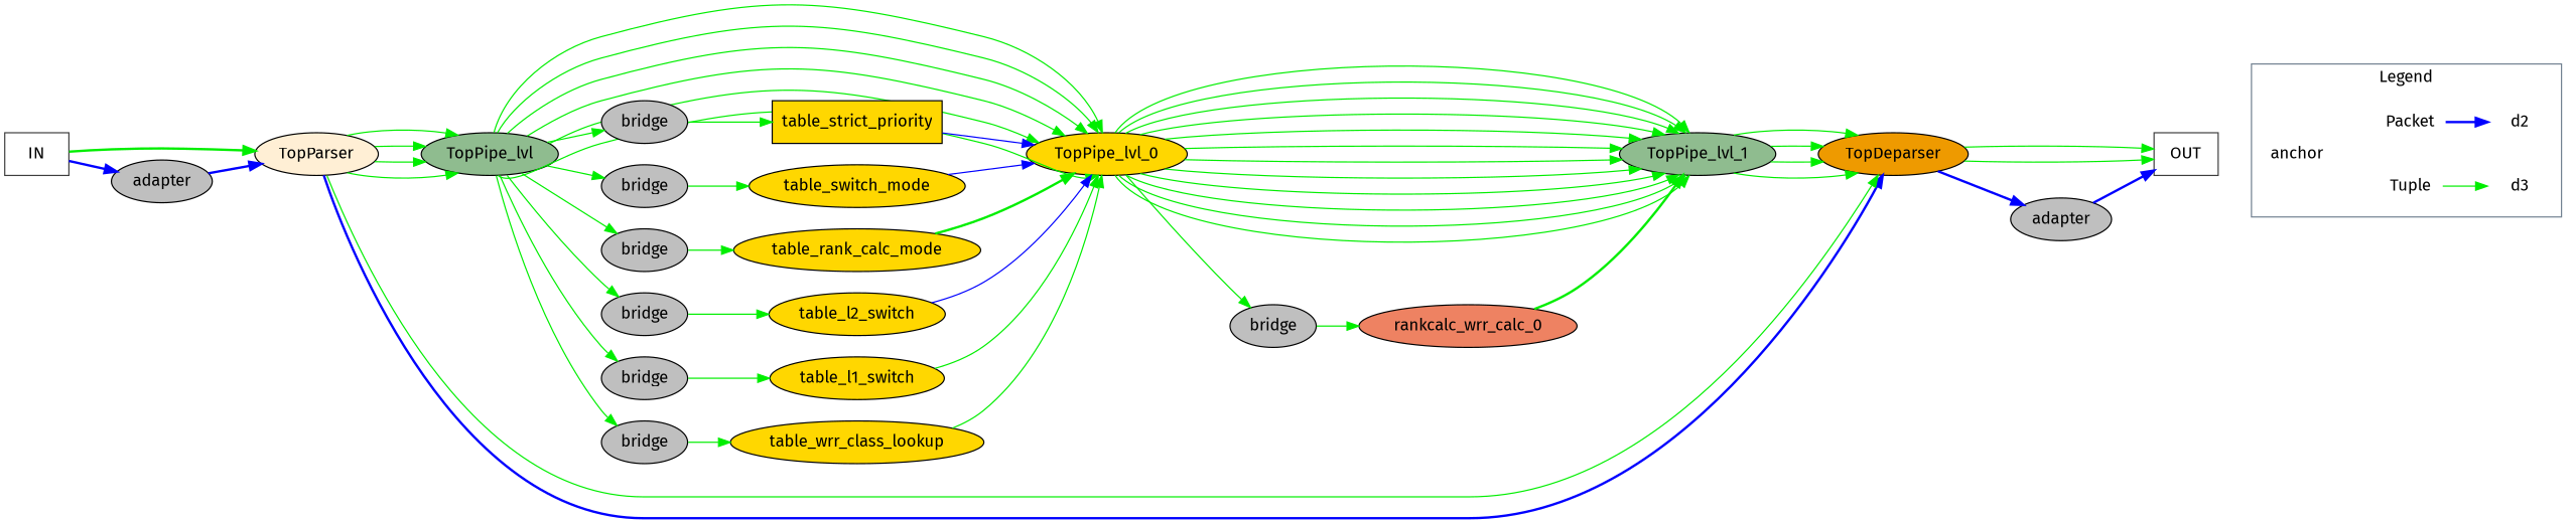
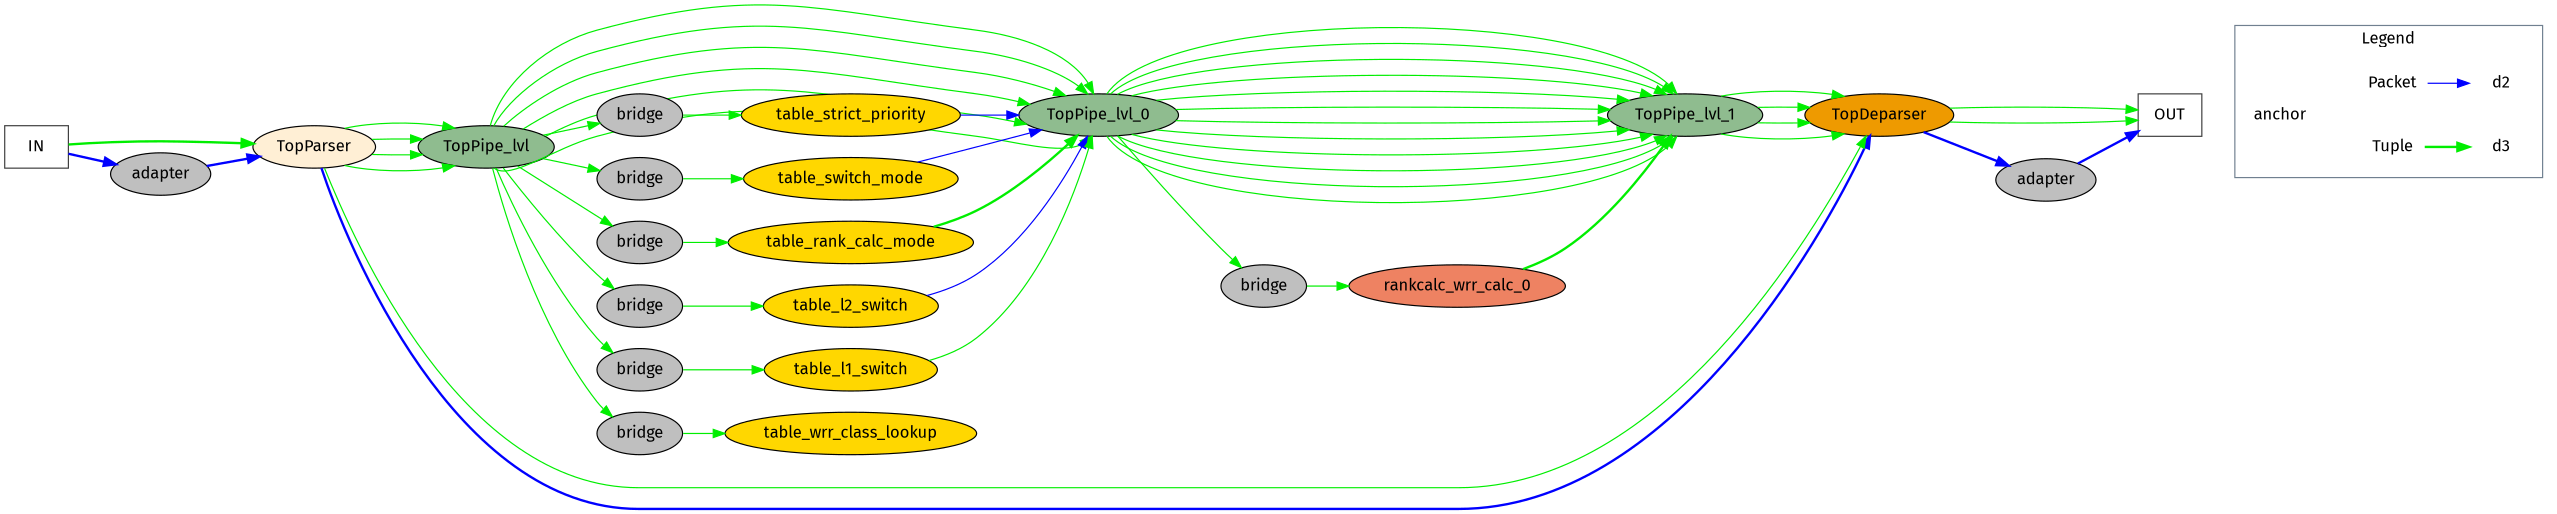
  digraph {
    fontname="Fira Sans"
    rankdir=LR
    node [fontname="Fira Sans" fillcolor=gray75 style=filled]
    edge [color=green2 fontname="Fira Sans"]
    n1 [label=Tuple shape=plaintext fillcolor="" style=""]
    d3 [shape=plaintext fillcolor="" style=""]
    n3 [label=Packet shape=plaintext fillcolor="" style=""]
    d2 [shape=plaintext fillcolor="" style=""]
    anchor [shape=plaintext fillcolor="" style=""]
    n6 [color=gray24 label=IN shape=box fillcolor="" style=""]
    TopParser [fillcolor=papayawhip]
    n8 [label=adapter]
    TopPipe_lvl [fillcolor=darkseagreen]
    TopDeparser [fillcolor=orange2]
    n11 [color=gray24 label=OUT shape=box fillcolor="" style=""]
-   TopPipe_lvl_0 [fillcolor=gold]
+   TopPipe_lvl_0 [fillcolor=darkseagreen]
    n13 [label=bridge]
    n14 [label=bridge]
    n15 [label=bridge]
    n16 [label=bridge]
    n17 [label=bridge]
    n18 [label=bridge]
    n19 [label=adapter]
    TopPipe_lvl_1 [fillcolor=darkseagreen]
    n21 [label=bridge]
-   table_strict_priority [fillcolor=gold shape=box]
+   table_strict_priority [fillcolor=gold]
    table_switch_mode [fillcolor=gold]
    table_rank_calc_mode [fillcolor=gold]
    table_l2_switch [fillcolor=gold]
    table_l1_switch [fillcolor=gold]
    table_wrr_class_lookup [fillcolor=gold]
    rankcalc_wrr_calc_0 [fillcolor=salmon2]
    subgraph cluster_1 {
      color=SlateGray
      label=Legend
      n1
      d3
      n3
      d2
      anchor
    }
-   n1 -> d3
-   n3 -> d2 [color=blue style=bold]
+   n1 -> d3 [style=bold]
+   n3 -> d2 [color=blue style=solid]
    anchor -> n1 [style=invis color=""]
    anchor -> n3 [style=invis color=""]
    n6 -> TopParser [style=bold]
    n6 -> n8 [color=blue style=bold]
    TopParser -> TopPipe_lvl
    TopParser -> TopPipe_lvl
    TopParser -> TopPipe_lvl
    TopParser -> TopPipe_lvl
    TopParser -> TopDeparser [color=blue style=bold]
    TopParser -> TopDeparser
    n8 -> TopParser [color=blue style=bold]
    TopPipe_lvl -> TopPipe_lvl_0
    TopPipe_lvl -> TopPipe_lvl_0
    TopPipe_lvl -> TopPipe_lvl_0
    TopPipe_lvl -> TopPipe_lvl_0
    TopPipe_lvl -> TopPipe_lvl_0
    TopPipe_lvl -> TopPipe_lvl_0
    TopPipe_lvl -> n13
    TopPipe_lvl -> n14
    TopPipe_lvl -> n15
    TopPipe_lvl -> n16
    TopPipe_lvl -> n17
    TopPipe_lvl -> n18
    TopDeparser -> n11
    TopDeparser -> n11
    TopDeparser -> n19 [color=blue style=bold]
    n11 -> anchor [style=invis color=""]
    TopPipe_lvl_0 -> TopPipe_lvl_1
    TopPipe_lvl_0 -> TopPipe_lvl_1
    TopPipe_lvl_0 -> TopPipe_lvl_1
    TopPipe_lvl_0 -> TopPipe_lvl_1
    TopPipe_lvl_0 -> TopPipe_lvl_1
    TopPipe_lvl_0 -> TopPipe_lvl_1
    TopPipe_lvl_0 -> TopPipe_lvl_1
    TopPipe_lvl_0 -> TopPipe_lvl_1
    TopPipe_lvl_0 -> TopPipe_lvl_1
    TopPipe_lvl_0 -> TopPipe_lvl_1
    TopPipe_lvl_0 -> TopPipe_lvl_1
    TopPipe_lvl_0 -> TopPipe_lvl_1
    TopPipe_lvl_0 -> n21
    n13 -> table_strict_priority
    n14 -> table_switch_mode
    n15 -> table_rank_calc_mode
    n16 -> table_l2_switch
    n17 -> table_l1_switch
    n18 -> table_wrr_class_lookup
    n19 -> n11 [color=blue style=bold]
    TopPipe_lvl_1 -> TopDeparser
    TopPipe_lvl_1 -> TopDeparser
    TopPipe_lvl_1 -> TopDeparser
    TopPipe_lvl_1 -> TopDeparser
    n21 -> rankcalc_wrr_calc_0
    table_strict_priority -> TopPipe_lvl_0 [color=blue]
    table_switch_mode -> TopPipe_lvl_0 [color=blue]
    table_rank_calc_mode -> TopPipe_lvl_0 [style=bold]
    table_l2_switch -> TopPipe_lvl_0 [color=blue]
    table_l1_switch -> TopPipe_lvl_0
-   table_wrr_class_lookup -> TopPipe_lvl_0
    rankcalc_wrr_calc_0 -> TopPipe_lvl_1 [style=bold]
  }
